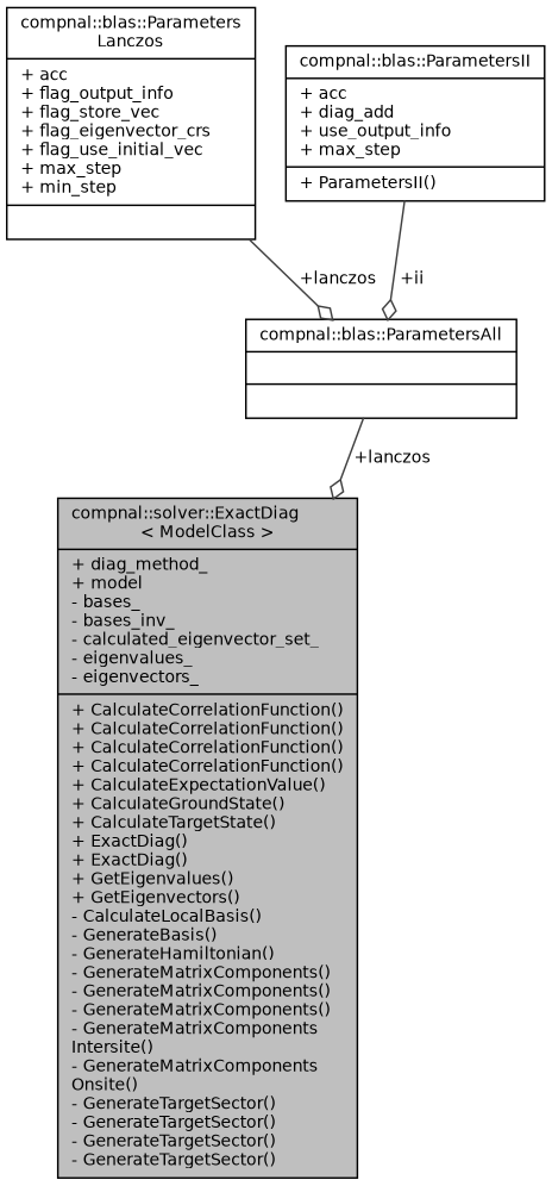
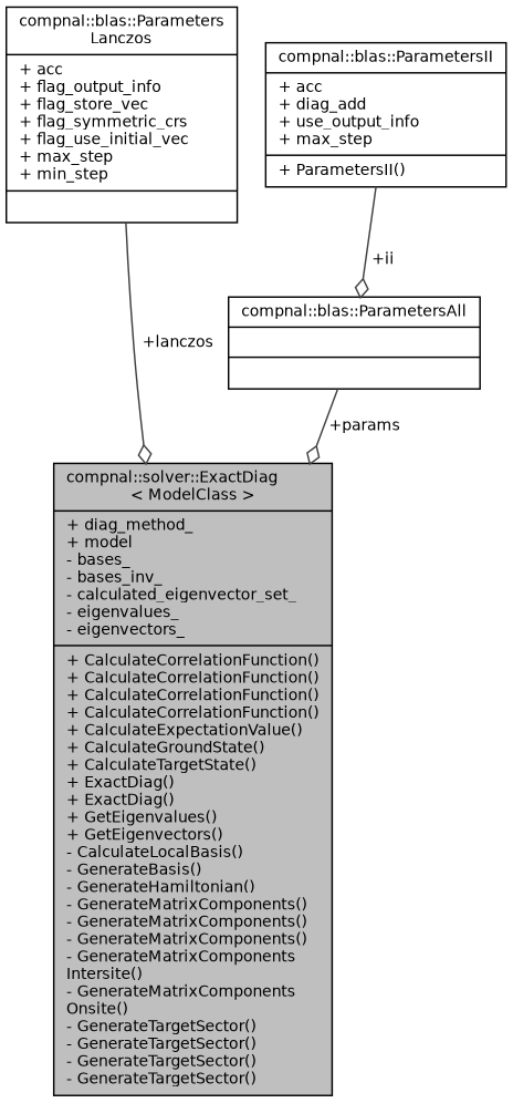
  digraph {
    node [color=black fillcolor=white fontname=Helvetica fontsize=10 shape=record style=filled]
    edge [arrowhead=odiamond color=grey25 fontname=Helvetica fontsize=10 labelfontname=Helvetica labelfontsize=10 style=solid]
    n1 [fillcolor=grey75 fontcolor=black height=0.2 label="{compnal::solver::ExactDiag\l\< ModelClass \>\n|+ diag_method_\l+ model\l- bases_\l- bases_inv_\l- calculated_eigenvector_set_\l- eigenvalues_\l- eigenvectors_\l|+ CalculateCorrelationFunction()\l+ CalculateCorrelationFunction()\l+ CalculateCorrelationFunction()\l+ CalculateCorrelationFunction()\l+ CalculateExpectationValue()\l+ CalculateGroundState()\l+ CalculateTargetState()\l+ ExactDiag()\l+ ExactDiag()\l+ GetEigenvalues()\l+ GetEigenvectors()\l- CalculateLocalBasis()\l- GenerateBasis()\l- GenerateHamiltonian()\l- GenerateMatrixComponents()\l- GenerateMatrixComponents()\l- GenerateMatrixComponents()\l- GenerateMatrixComponents\lIntersite()\l- GenerateMatrixComponents\lOnsite()\l- GenerateTargetSector()\l- GenerateTargetSector()\l- GenerateTargetSector()\l- GenerateTargetSector()\l}" width=0.4]
    n2 [height=0.2 label="{compnal::blas::ParametersAll\n||}" width=0.4]
-   n3 [height=0.2 label="{compnal::blas::Parameters\lLanczos\n|+ acc\l+ flag_output_info\l+ flag_store_vec\l+ flag_eigenvector_crs\l+ flag_use_initial_vec\l+ max_step\l+ min_step\l|}" width=0.4]
+   n3 [height=0.2 label="{compnal::blas::Parameters\lLanczos\n|+ acc\l+ flag_output_info\l+ flag_store_vec\l+ flag_symmetric_crs\l+ flag_use_initial_vec\l+ max_step\l+ min_step\l|}" width=0.4]
    n4 [height=0.2 label="{compnal::blas::ParametersII\n|+ acc\l+ diag_add\l+ use_output_info\l+ max_step\l|+ ParametersII()\l}" width=0.4]
-   n2 -> n1 [label=" +lanczos"]
-   n3 -> n2 [label=" +lanczos"]
+   n2 -> n1 [label=" +params"]
+   n3 -> n1 [label=" +lanczos"]
    n4 -> n2 [label=" +ii"]
  }
